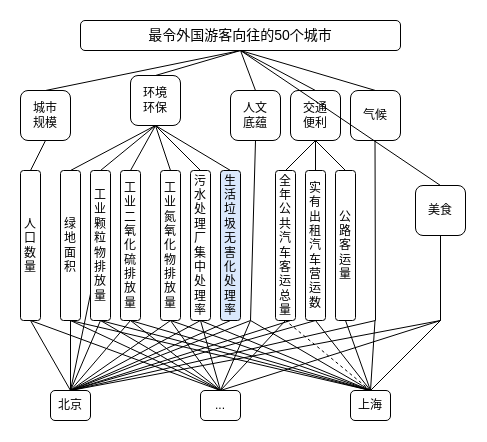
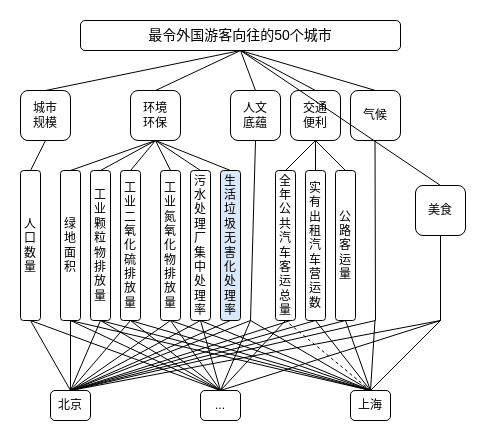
  <mxCell id="0" />
  <mxCell id="1" parent="0" />
  <mxCell id="2" value="&lt;font style=&quot;font-size: 14px;&quot;&gt;最令外国游客向往的50个城市&lt;/font&gt;" style="rounded=1;whiteSpace=wrap;html=1;" vertex="1" parent="1"><mxGeometry x="80" y="20" width="320" height="30" as="geometry" /></mxCell>
  <mxCell id="3" value="城市&lt;div&gt;规模&lt;/div&gt;" style="rounded=1;whiteSpace=wrap;html=1;" vertex="1" parent="1"><mxGeometry x="20" y="90" width="50" height="50" as="geometry" /></mxCell>
- <mxCell id="4" value="环境&lt;div&gt;环保&lt;/div&gt;" style="rounded=1;whiteSpace=wrap;html=1;" vertex="1" parent="1"><mxGeometry x="130" y="75" width="50" height="50" as="geometry" /></mxCell>
+ <mxCell id="4" value="环境&lt;div&gt;环保&lt;/div&gt;" style="rounded=1;whiteSpace=wrap;html=1;" vertex="1" parent="1"><mxGeometry x="130" y="90" width="50" height="50" as="geometry" /></mxCell>
  <mxCell id="5" value="人文&lt;div&gt;底蕴&lt;/div&gt;" style="rounded=1;whiteSpace=wrap;html=1;" vertex="1" parent="1"><mxGeometry x="230" y="90" width="50" height="50" as="geometry" /></mxCell>
  <mxCell id="6" value="交通&lt;div&gt;便利&lt;/div&gt;" style="rounded=1;whiteSpace=wrap;html=1;" vertex="1" parent="1"><mxGeometry x="290" y="90" width="50" height="50" as="geometry" /></mxCell>
  <mxCell id="7" value="气候" style="rounded=1;whiteSpace=wrap;html=1;" vertex="1" parent="1"><mxGeometry x="350" y="90" width="50" height="50" as="geometry" /></mxCell>
  <mxCell id="8" value="美食" style="rounded=1;whiteSpace=wrap;html=1;" vertex="1" parent="1"><mxGeometry x="415" y="185" width="50" height="50" as="geometry" /></mxCell>
  <mxCell id="9" value="" style="endArrow=none;html=1;rounded=0;entryX=0.5;entryY=1;entryDx=0;entryDy=0;exitX=0.5;exitY=0;exitDx=0;exitDy=0;" edge="1" parent="1" source="3" target="2"><mxGeometry width="50" height="50" relative="1" as="geometry"><mxPoint x="280" y="160" as="sourcePoint" /><mxPoint x="330" y="110" as="targetPoint" /></mxGeometry></mxCell>
  <mxCell id="10" value="" style="endArrow=none;html=1;rounded=0;exitX=0.5;exitY=0;exitDx=0;exitDy=0;" edge="1" parent="1" source="4"><mxGeometry width="50" height="50" relative="1" as="geometry"><mxPoint x="75" y="100" as="sourcePoint" /><mxPoint x="240" y="50" as="targetPoint" /></mxGeometry></mxCell>
  <mxCell id="11" value="" style="endArrow=none;html=1;rounded=0;exitX=0.5;exitY=0;exitDx=0;exitDy=0;entryX=0.5;entryY=1;entryDx=0;entryDy=0;" edge="1" parent="1" source="5" target="2"><mxGeometry width="50" height="50" relative="1" as="geometry"><mxPoint x="145" y="100" as="sourcePoint" /><mxPoint x="250" y="60" as="targetPoint" /></mxGeometry></mxCell>
  <mxCell id="12" value="" style="endArrow=none;html=1;rounded=0;exitX=0.5;exitY=0;exitDx=0;exitDy=0;" edge="1" parent="1" source="6"><mxGeometry width="50" height="50" relative="1" as="geometry"><mxPoint x="215" y="100" as="sourcePoint" /><mxPoint x="240" y="50" as="targetPoint" /></mxGeometry></mxCell>
  <mxCell id="13" value="" style="endArrow=none;html=1;rounded=0;exitX=0.5;exitY=0;exitDx=0;exitDy=0;" edge="1" parent="1" source="7"><mxGeometry width="50" height="50" relative="1" as="geometry"><mxPoint x="225" y="110" as="sourcePoint" /><mxPoint x="240" y="50" as="targetPoint" /></mxGeometry></mxCell>
  <mxCell id="14" value="" style="endArrow=none;html=1;rounded=0;exitX=0.5;exitY=0;exitDx=0;exitDy=0;" edge="1" parent="1" source="8"><mxGeometry width="50" height="50" relative="1" as="geometry"><mxPoint x="235" y="120" as="sourcePoint" /><mxPoint x="240" y="50" as="targetPoint" /></mxGeometry></mxCell>
  <mxCell id="15" value="人口&lt;span style=&quot;background-color: initial;&quot;&gt;数量&lt;/span&gt;" style="rounded=1;whiteSpace=wrap;html=1;" vertex="1" parent="1"><mxGeometry x="20" y="170" width="20" height="150" as="geometry" /></mxCell>
  <mxCell id="16" value="" style="endArrow=none;html=1;rounded=0;entryX=0.5;entryY=1;entryDx=0;entryDy=0;exitX=0.5;exitY=0;exitDx=0;exitDy=0;" edge="1" parent="1" source="15" target="3"><mxGeometry width="50" height="50" relative="1" as="geometry"><mxPoint x="140" y="290" as="sourcePoint" /><mxPoint x="190" y="240" as="targetPoint" /></mxGeometry></mxCell>
  <mxCell id="17" value="绿地面积" style="rounded=1;whiteSpace=wrap;html=1;" vertex="1" parent="1"><mxGeometry x="60" y="170" width="20" height="150" as="geometry" /></mxCell>
  <mxCell id="18" value="" style="endArrow=none;html=1;rounded=0;entryX=0.5;entryY=1;entryDx=0;entryDy=0;exitX=0.5;exitY=0;exitDx=0;exitDy=0;" edge="1" parent="1" source="17" target="4"><mxGeometry width="50" height="50" relative="1" as="geometry"><mxPoint x="175" y="290" as="sourcePoint" /><mxPoint x="80" y="140" as="targetPoint" /></mxGeometry></mxCell>
  <mxCell id="19" value="工业颗粒物排放量" style="rounded=1;whiteSpace=wrap;html=1;" vertex="1" parent="1"><mxGeometry x="90" y="170" width="20" height="150" as="geometry" /></mxCell>
  <mxCell id="20" value="" style="endArrow=none;html=1;rounded=0;entryX=0.5;entryY=1;entryDx=0;entryDy=0;exitX=0.5;exitY=0;exitDx=0;exitDy=0;" edge="1" parent="1" source="19" target="4"><mxGeometry width="50" height="50" relative="1" as="geometry"><mxPoint x="185" y="300" as="sourcePoint" /><mxPoint x="165" y="150" as="targetPoint" /></mxGeometry></mxCell>
  <mxCell id="21" value="工业二氧化硫排放量" style="rounded=1;whiteSpace=wrap;html=1;" vertex="1" parent="1"><mxGeometry x="120" y="170" width="20" height="150" as="geometry" /></mxCell>
  <mxCell id="22" value="" style="endArrow=none;html=1;rounded=0;exitX=0.5;exitY=0;exitDx=0;exitDy=0;entryX=0.5;entryY=1;entryDx=0;entryDy=0;" edge="1" parent="1" source="21" target="4"><mxGeometry width="50" height="50" relative="1" as="geometry"><mxPoint x="195" y="310" as="sourcePoint" /><mxPoint x="160" y="140" as="targetPoint" /></mxGeometry></mxCell>
  <mxCell id="23" value="工业氮氧化物排放量" style="rounded=1;whiteSpace=wrap;html=1;" vertex="1" parent="1"><mxGeometry x="160" y="170" width="20" height="150" as="geometry" /></mxCell>
  <mxCell id="24" value="" style="endArrow=none;html=1;rounded=0;exitX=0.5;exitY=0;exitDx=0;exitDy=0;entryX=0.5;entryY=1;entryDx=0;entryDy=0;" edge="1" parent="1" source="23" target="4"><mxGeometry width="50" height="50" relative="1" as="geometry"><mxPoint x="205" y="320" as="sourcePoint" /><mxPoint x="160" y="140" as="targetPoint" /></mxGeometry></mxCell>
  <mxCell id="25" value="污水处理厂集中处理率" style="rounded=1;whiteSpace=wrap;html=1;" vertex="1" parent="1"><mxGeometry x="190" y="170" width="20" height="150" as="geometry" /></mxCell>
  <mxCell id="26" value="" style="endArrow=none;html=1;rounded=0;entryX=0.5;entryY=1;entryDx=0;entryDy=0;exitX=0.5;exitY=0;exitDx=0;exitDy=0;" edge="1" parent="1" source="25" target="4"><mxGeometry width="50" height="50" relative="1" as="geometry"><mxPoint x="215" y="330" as="sourcePoint" /><mxPoint x="195" y="180" as="targetPoint" /></mxGeometry></mxCell>
  <mxCell id="27" value="生活垃圾无害化处理率" style="rounded=1;whiteSpace=wrap;html=1;fillColor=#dae8fc;" vertex="1" parent="1"><mxGeometry x="220" y="170" width="20" height="150" as="geometry" /></mxCell>
  <mxCell id="28" value="" style="endArrow=none;html=1;rounded=0;entryX=0.5;entryY=1;entryDx=0;entryDy=0;exitX=0.5;exitY=0;exitDx=0;exitDy=0;" edge="1" parent="1" source="27" target="4"><mxGeometry width="50" height="50" relative="1" as="geometry"><mxPoint x="320" y="290" as="sourcePoint" /><mxPoint x="300" y="140" as="targetPoint" /></mxGeometry></mxCell>
  <mxCell id="29" value="全年公共汽车客运总量" style="rounded=1;whiteSpace=wrap;html=1;" vertex="1" parent="1"><mxGeometry x="275" y="170" width="20" height="150" as="geometry" /></mxCell>
  <mxCell id="30" value="" style="endArrow=none;html=1;rounded=0;exitX=0.5;exitY=0;exitDx=0;exitDy=0;entryX=0.5;entryY=1;entryDx=0;entryDy=0;" edge="1" parent="1" source="29"><mxGeometry width="50" height="50" relative="1" as="geometry"><mxPoint x="365" y="320" as="sourcePoint" /><mxPoint x="315" y="140" as="targetPoint" /></mxGeometry></mxCell>
  <mxCell id="31" value="实有出租汽车营运数" style="rounded=1;whiteSpace=wrap;html=1;" vertex="1" parent="1"><mxGeometry x="305" y="170" width="20" height="150" as="geometry" /></mxCell>
  <mxCell id="32" value="" style="endArrow=none;html=1;rounded=0;entryX=0.5;entryY=1;entryDx=0;entryDy=0;exitX=0.5;exitY=0;exitDx=0;exitDy=0;" edge="1" parent="1" source="31"><mxGeometry width="50" height="50" relative="1" as="geometry"><mxPoint x="375" y="330" as="sourcePoint" /><mxPoint x="315" y="140" as="targetPoint" /></mxGeometry></mxCell>
  <mxCell id="33" value="公路客运量" style="rounded=1;whiteSpace=wrap;html=1;" vertex="1" parent="1"><mxGeometry x="335" y="170" width="20" height="150" as="geometry" /></mxCell>
  <mxCell id="34" value="" style="endArrow=none;html=1;rounded=0;entryX=0.5;entryY=1;entryDx=0;entryDy=0;exitX=0.5;exitY=0;exitDx=0;exitDy=0;" edge="1" parent="1" source="33"><mxGeometry width="50" height="50" relative="1" as="geometry"><mxPoint x="480" y="290" as="sourcePoint" /><mxPoint x="315" y="140" as="targetPoint" /></mxGeometry></mxCell>
  <mxCell id="35" value="" style="endArrow=none;html=1;rounded=0;entryX=0.5;entryY=1;entryDx=0;entryDy=0;exitX=0.5;exitY=0;exitDx=0;exitDy=0;" edge="1" parent="1" source="39" target="5"><mxGeometry width="50" height="50" relative="1" as="geometry"><mxPoint x="255" y="360" as="sourcePoint" /><mxPoint x="410" y="110" as="targetPoint" /><Array as="points"><mxPoint x="250" y="320" /></Array></mxGeometry></mxCell>
  <mxCell id="36" value="" style="endArrow=none;html=1;rounded=0;entryX=0.5;entryY=1;entryDx=0;entryDy=0;exitX=0.5;exitY=0;exitDx=0;exitDy=0;" edge="1" parent="1" source="39"><mxGeometry width="50" height="50" relative="1" as="geometry"><mxPoint x="100" y="430" as="sourcePoint" /><mxPoint x="374.5" y="140" as="targetPoint" /><Array as="points"><mxPoint x="375" y="320" /></Array></mxGeometry></mxCell>
  <mxCell id="37" value="" style="endArrow=none;html=1;rounded=0;exitX=0.5;exitY=0;exitDx=0;exitDy=0;entryX=0.5;entryY=1;entryDx=0;entryDy=0;" edge="1" parent="1" source="39" target="8"><mxGeometry width="50" height="50" relative="1" as="geometry"><mxPoint x="434.5" y="360" as="sourcePoint" /><mxPoint x="440" y="160" as="targetPoint" /><Array as="points"><mxPoint x="440" y="320" /></Array></mxGeometry></mxCell>
  <mxCell id="38" value="" style="endArrow=none;html=1;rounded=0;exitX=0.5;exitY=1;exitDx=0;exitDy=0;entryX=0.5;entryY=0;entryDx=0;entryDy=0;" edge="1" parent="1" source="15" target="39"><mxGeometry width="50" height="50" relative="1" as="geometry"><mxPoint x="30" y="360" as="sourcePoint" /><mxPoint x="0" y="390" as="targetPoint" /></mxGeometry></mxCell>
  <mxCell id="39" value="北京" style="rounded=1;whiteSpace=wrap;html=1;" vertex="1" parent="1"><mxGeometry x="50" y="390" width="40" height="30" as="geometry" /></mxCell>
  <mxCell id="40" value="" style="endArrow=none;html=1;rounded=0;exitX=0.5;exitY=1;exitDx=0;exitDy=0;entryX=0.5;entryY=0;entryDx=0;entryDy=0;" edge="1" parent="1" source="17" target="39"><mxGeometry width="50" height="50" relative="1" as="geometry"><mxPoint x="40" y="330" as="sourcePoint" /><mxPoint x="10" y="400" as="targetPoint" /></mxGeometry></mxCell>
  <mxCell id="41" value="" style="endArrow=none;html=1;rounded=0;exitX=0.5;exitY=1;exitDx=0;exitDy=0;entryX=0.5;entryY=0;entryDx=0;entryDy=0;" edge="1" parent="1" target="39"><mxGeometry width="50" height="50" relative="1" as="geometry"><mxPoint x="100" y="320" as="sourcePoint" /><mxPoint x="70" y="390" as="targetPoint" /></mxGeometry></mxCell>
  <mxCell id="42" value="" style="endArrow=none;html=1;rounded=0;exitX=0.5;exitY=1;exitDx=0;exitDy=0;entryX=0.5;entryY=0;entryDx=0;entryDy=0;" edge="1" parent="1" source="21" target="39"><mxGeometry width="50" height="50" relative="1" as="geometry"><mxPoint x="60" y="350" as="sourcePoint" /><mxPoint x="0" y="390" as="targetPoint" /></mxGeometry></mxCell>
  <mxCell id="43" value="" style="endArrow=none;html=1;rounded=0;exitX=0.5;exitY=1;exitDx=0;exitDy=0;entryX=0.5;entryY=0;entryDx=0;entryDy=0;" edge="1" parent="1" source="23" target="39"><mxGeometry width="50" height="50" relative="1" as="geometry"><mxPoint x="70" y="360" as="sourcePoint" /><mxPoint x="0" y="390" as="targetPoint" /></mxGeometry></mxCell>
  <mxCell id="44" value="" style="endArrow=none;html=1;rounded=0;exitX=0.5;exitY=1;exitDx=0;exitDy=0;entryX=0.5;entryY=0;entryDx=0;entryDy=0;" edge="1" parent="1" source="25" target="39"><mxGeometry width="50" height="50" relative="1" as="geometry"><mxPoint x="80" y="370" as="sourcePoint" /><mxPoint x="50" y="440" as="targetPoint" /></mxGeometry></mxCell>
  <mxCell id="45" value="" style="endArrow=none;html=1;rounded=0;entryX=0.5;entryY=0;entryDx=0;entryDy=0;" edge="1" parent="1" target="39"><mxGeometry width="50" height="50" relative="1" as="geometry"><mxPoint x="230" y="320" as="sourcePoint" /><mxPoint x="60" y="450" as="targetPoint" /></mxGeometry></mxCell>
  <mxCell id="46" value="" style="endArrow=none;html=1;rounded=0;exitX=0.5;exitY=0;exitDx=0;exitDy=0;" edge="1" parent="1" source="48"><mxGeometry width="50" height="50" relative="1" as="geometry"><mxPoint x="130" y="390" as="sourcePoint" /><mxPoint x="440" y="320" as="targetPoint" /></mxGeometry></mxCell>
  <mxCell id="47" value="" style="endArrow=none;html=1;rounded=0;entryX=0.5;entryY=0;entryDx=0;entryDy=0;" edge="1" parent="1" target="48"><mxGeometry width="50" height="50" relative="1" as="geometry"><mxPoint x="30" y="320" as="sourcePoint" /><mxPoint x="330" y="380" as="targetPoint" /></mxGeometry></mxCell>
  <mxCell id="48" value="..." style="rounded=1;whiteSpace=wrap;html=1;" vertex="1" parent="1"><mxGeometry x="200" y="390" width="40" height="30" as="geometry" /></mxCell>
  <mxCell id="49" value="" style="endArrow=none;html=1;rounded=0;entryX=0.5;entryY=0;entryDx=0;entryDy=0;" edge="1" parent="1" target="48"><mxGeometry width="50" height="50" relative="1" as="geometry"><mxPoint x="70" y="320" as="sourcePoint" /><mxPoint x="340" y="390" as="targetPoint" /></mxGeometry></mxCell>
  <mxCell id="50" value="" style="endArrow=none;html=1;rounded=0;entryX=0.5;entryY=0;entryDx=0;entryDy=0;" edge="1" parent="1" target="48"><mxGeometry width="50" height="50" relative="1" as="geometry"><mxPoint x="100" y="320" as="sourcePoint" /><mxPoint x="400" y="380" as="targetPoint" /></mxGeometry></mxCell>
  <mxCell id="51" value="" style="endArrow=none;html=1;rounded=0;entryX=0.5;entryY=0;entryDx=0;entryDy=0;" edge="1" parent="1" target="48"><mxGeometry width="50" height="50" relative="1" as="geometry"><mxPoint x="130" y="320" as="sourcePoint" /><mxPoint x="330" y="380" as="targetPoint" /></mxGeometry></mxCell>
  <mxCell id="52" value="" style="endArrow=none;html=1;rounded=0;entryX=0.5;entryY=0;entryDx=0;entryDy=0;" edge="1" parent="1" target="48"><mxGeometry width="50" height="50" relative="1" as="geometry"><mxPoint x="170" y="320" as="sourcePoint" /><mxPoint x="330" y="380" as="targetPoint" /></mxGeometry></mxCell>
  <mxCell id="53" value="" style="endArrow=none;html=1;rounded=0;entryX=0.5;entryY=0;entryDx=0;entryDy=0;" edge="1" parent="1" target="48"><mxGeometry width="50" height="50" relative="1" as="geometry"><mxPoint x="200" y="320" as="sourcePoint" /><mxPoint x="380" y="430" as="targetPoint" /></mxGeometry></mxCell>
  <mxCell id="54" value="" style="endArrow=none;html=1;rounded=0;entryX=0.5;entryY=0;entryDx=0;entryDy=0;" edge="1" parent="1" target="48"><mxGeometry width="50" height="50" relative="1" as="geometry"><mxPoint x="250" y="320" as="sourcePoint" /><mxPoint x="390" y="440" as="targetPoint" /></mxGeometry></mxCell>
  <mxCell id="55" value="上海" style="rounded=1;whiteSpace=wrap;html=1;" vertex="1" parent="1"><mxGeometry x="350" y="390" width="40" height="30" as="geometry" /></mxCell>
  <mxCell id="56" value="" style="endArrow=none;html=1;rounded=0;entryX=0.5;entryY=0;entryDx=0;entryDy=0;" edge="1" parent="1" target="55"><mxGeometry width="50" height="50" relative="1" as="geometry"><mxPoint x="70" y="320" as="sourcePoint" /><mxPoint x="395" y="390" as="targetPoint" /></mxGeometry></mxCell>
  <mxCell id="57" value="" style="endArrow=none;html=1;rounded=0;exitX=0.5;exitY=1;exitDx=0;exitDy=0;entryX=0.5;entryY=0;entryDx=0;entryDy=0;" edge="1" parent="1" target="55" source="19"><mxGeometry width="50" height="50" relative="1" as="geometry"><mxPoint x="430" y="310" as="sourcePoint" /><mxPoint x="455" y="380" as="targetPoint" /></mxGeometry></mxCell>
  <mxCell id="58" value="" style="endArrow=none;html=1;rounded=0;entryX=0.5;entryY=0;entryDx=0;entryDy=0;exitX=0.5;exitY=1;exitDx=0;exitDy=0;" edge="1" parent="1" target="55" source="21"><mxGeometry width="50" height="50" relative="1" as="geometry"><mxPoint x="460" y="310" as="sourcePoint" /><mxPoint x="385" y="380" as="targetPoint" /></mxGeometry></mxCell>
  <mxCell id="59" value="" style="endArrow=none;html=1;rounded=0;entryX=0.5;entryY=0;entryDx=0;entryDy=0;" edge="1" parent="1" target="55"><mxGeometry width="50" height="50" relative="1" as="geometry"><mxPoint x="170" y="320" as="sourcePoint" /><mxPoint x="385" y="380" as="targetPoint" /></mxGeometry></mxCell>
  <mxCell id="60" value="" style="endArrow=none;html=1;rounded=0;entryX=0.5;entryY=0;entryDx=0;entryDy=0;" edge="1" parent="1" target="55"><mxGeometry width="50" height="50" relative="1" as="geometry"><mxPoint x="200" y="320" as="sourcePoint" /><mxPoint x="435" y="430" as="targetPoint" /></mxGeometry></mxCell>
  <mxCell id="61" value="" style="endArrow=none;html=1;rounded=0;entryX=0.5;entryY=0;entryDx=0;entryDy=0;" edge="1" parent="1" target="55"><mxGeometry width="50" height="50" relative="1" as="geometry"><mxPoint x="250" y="320" as="sourcePoint" /><mxPoint x="445" y="440" as="targetPoint" /></mxGeometry></mxCell>
  <mxCell id="62" value="" style="endArrow=none;html=1;rounded=0;exitX=0.5;exitY=0;exitDx=0;exitDy=0;" edge="1" parent="1" source="55"><mxGeometry width="50" height="50" relative="1" as="geometry"><mxPoint x="500" y="340" as="sourcePoint" /><mxPoint x="374.5" y="320" as="targetPoint" /></mxGeometry></mxCell>
  <mxCell id="63" value="" style="endArrow=none;html=1;rounded=0;exitX=0.5;exitY=0;exitDx=0;exitDy=0;" edge="1" parent="1" source="55"><mxGeometry width="50" height="50" relative="1" as="geometry"><mxPoint x="395" y="390" as="sourcePoint" /><mxPoint x="440" y="320" as="targetPoint" /></mxGeometry></mxCell>
  <mxCell id="64" value="" style="endArrow=none;html=1;rounded=0;exitX=0.5;exitY=0;exitDx=0;exitDy=0;entryX=0.5;entryY=1;entryDx=0;entryDy=0;" edge="1" parent="1" source="48" target="29"><mxGeometry width="50" height="50" relative="1" as="geometry"><mxPoint x="350" y="380" as="sourcePoint" /><mxPoint x="400" y="330" as="targetPoint" /></mxGeometry></mxCell>
  <mxCell id="65" value="" style="endArrow=none;html=1;rounded=0;exitX=0.5;exitY=0;exitDx=0;exitDy=0;entryX=0.5;entryY=1;entryDx=0;entryDy=0;dashed=1;" edge="1" parent="1" source="55" target="29"><mxGeometry width="50" height="50" relative="1" as="geometry"><mxPoint x="265" y="400" as="sourcePoint" /><mxPoint x="450" y="330" as="targetPoint" /></mxGeometry></mxCell>
  <mxCell id="66" value="" style="endArrow=none;html=1;rounded=0;entryX=0.5;entryY=1;entryDx=0;entryDy=0;exitX=0.5;exitY=0;exitDx=0;exitDy=0;" edge="1" parent="1" source="55" target="31"><mxGeometry width="50" height="50" relative="1" as="geometry"><mxPoint x="420" y="390" as="sourcePoint" /><mxPoint x="460" y="340" as="targetPoint" /></mxGeometry></mxCell>
  <mxCell id="67" value="" style="endArrow=none;html=1;rounded=0;exitX=0.5;exitY=0;exitDx=0;exitDy=0;entryX=0.5;entryY=1;entryDx=0;entryDy=0;" edge="1" parent="1" source="55" target="33"><mxGeometry width="50" height="50" relative="1" as="geometry"><mxPoint x="285" y="420" as="sourcePoint" /><mxPoint x="470" y="350" as="targetPoint" /></mxGeometry></mxCell>
  <mxCell id="68" value="" style="endArrow=none;html=1;rounded=0;exitX=0.558;exitY=-0.022;exitDx=0;exitDy=0;exitPerimeter=0;" edge="1" parent="1" source="39"><mxGeometry width="50" height="50" relative="1" as="geometry"><mxPoint x="50" y="390" as="sourcePoint" /><mxPoint x="290" y="320" as="targetPoint" /></mxGeometry></mxCell>
  <mxCell id="69" value="" style="endArrow=none;html=1;rounded=0;entryX=0.5;entryY=1;entryDx=0;entryDy=0;exitX=0.5;exitY=0;exitDx=0;exitDy=0;" edge="1" parent="1" source="39" target="31"><mxGeometry width="50" height="50" relative="1" as="geometry"><mxPoint x="60" y="400" as="sourcePoint" /><mxPoint x="300" y="330" as="targetPoint" /></mxGeometry></mxCell>
- <mxCell id="70" value="" style="endArrow=none;html=1;rounded=0;exitX=0.5;exitY=0;exitDx=0;exitDy=0;" edge="1" parent="1" source="39" target="19"><mxGeometry width="50" height="50" relative="1" as="geometry"><mxPoint x="60" y="400" as="sourcePoint" /><mxPoint x="325" y="330" as="targetPoint" /></mxGeometry></mxCell>
+ <mxCell id="70" value="" style="endArrow=none;html=1;rounded=0;entryX=0.5;entryY=1;entryDx=0;entryDy=0;exitX=0.5;exitY=0;exitDx=0;exitDy=0;" edge="1" parent="1" source="39" target="33"><mxGeometry width="50" height="50" relative="1" as="geometry"><mxPoint x="60" y="400" as="sourcePoint" /><mxPoint x="325" y="330" as="targetPoint" /></mxGeometry></mxCell>
